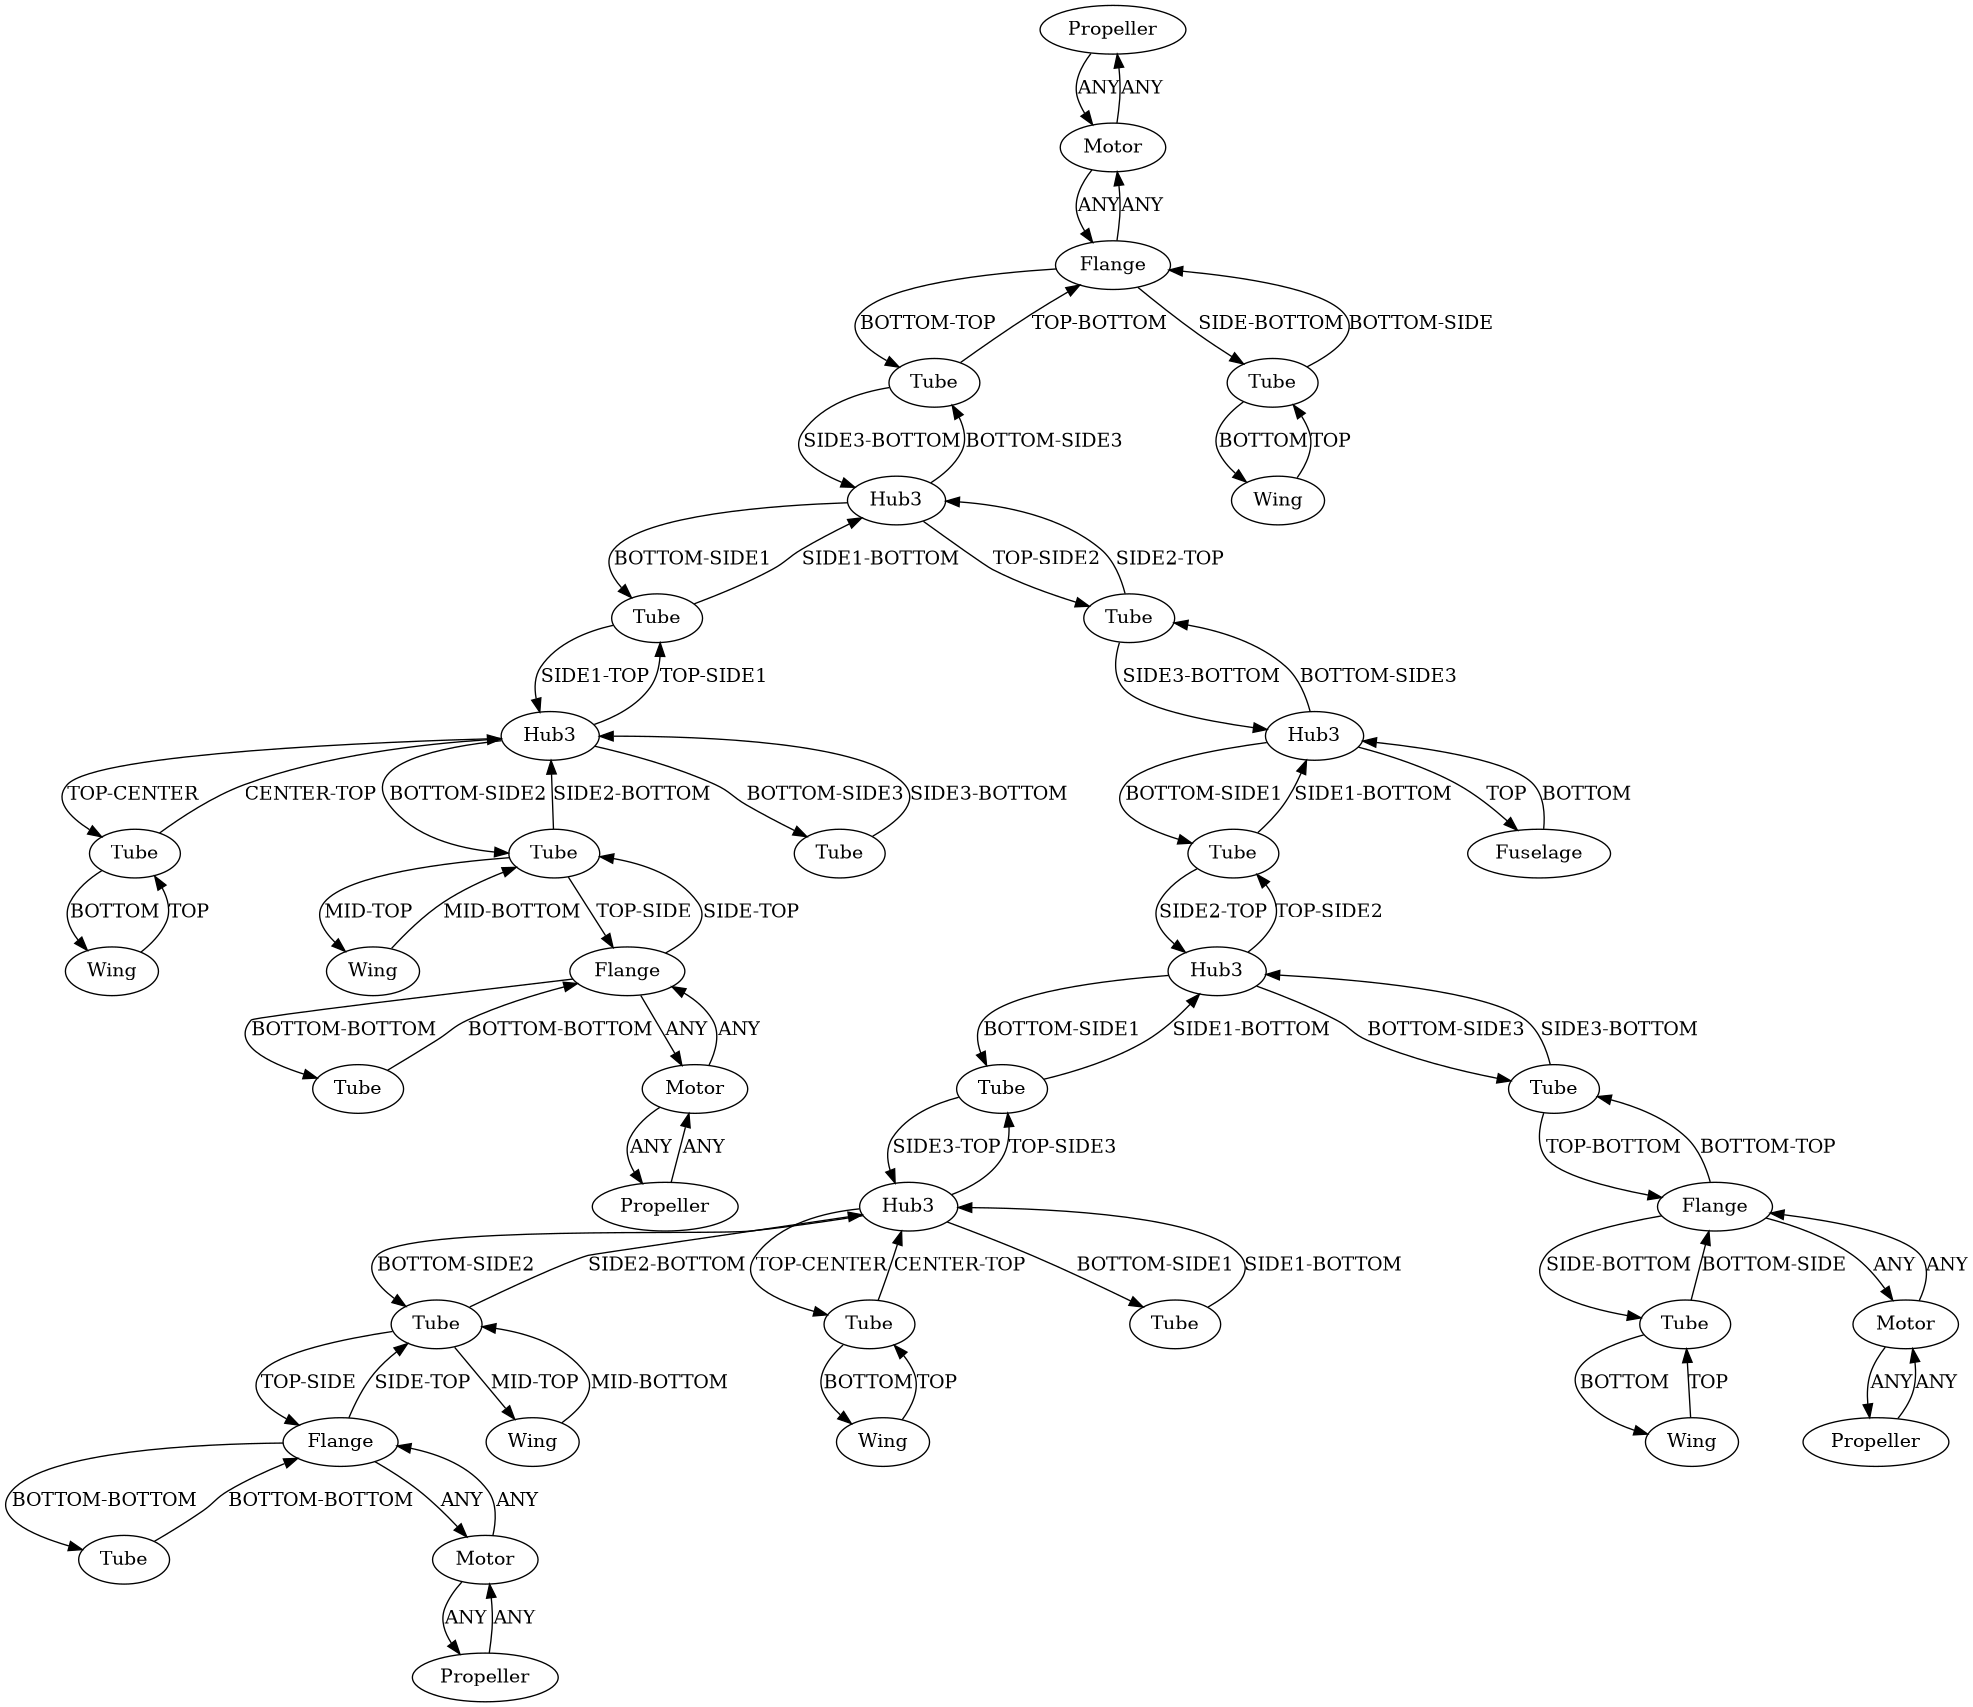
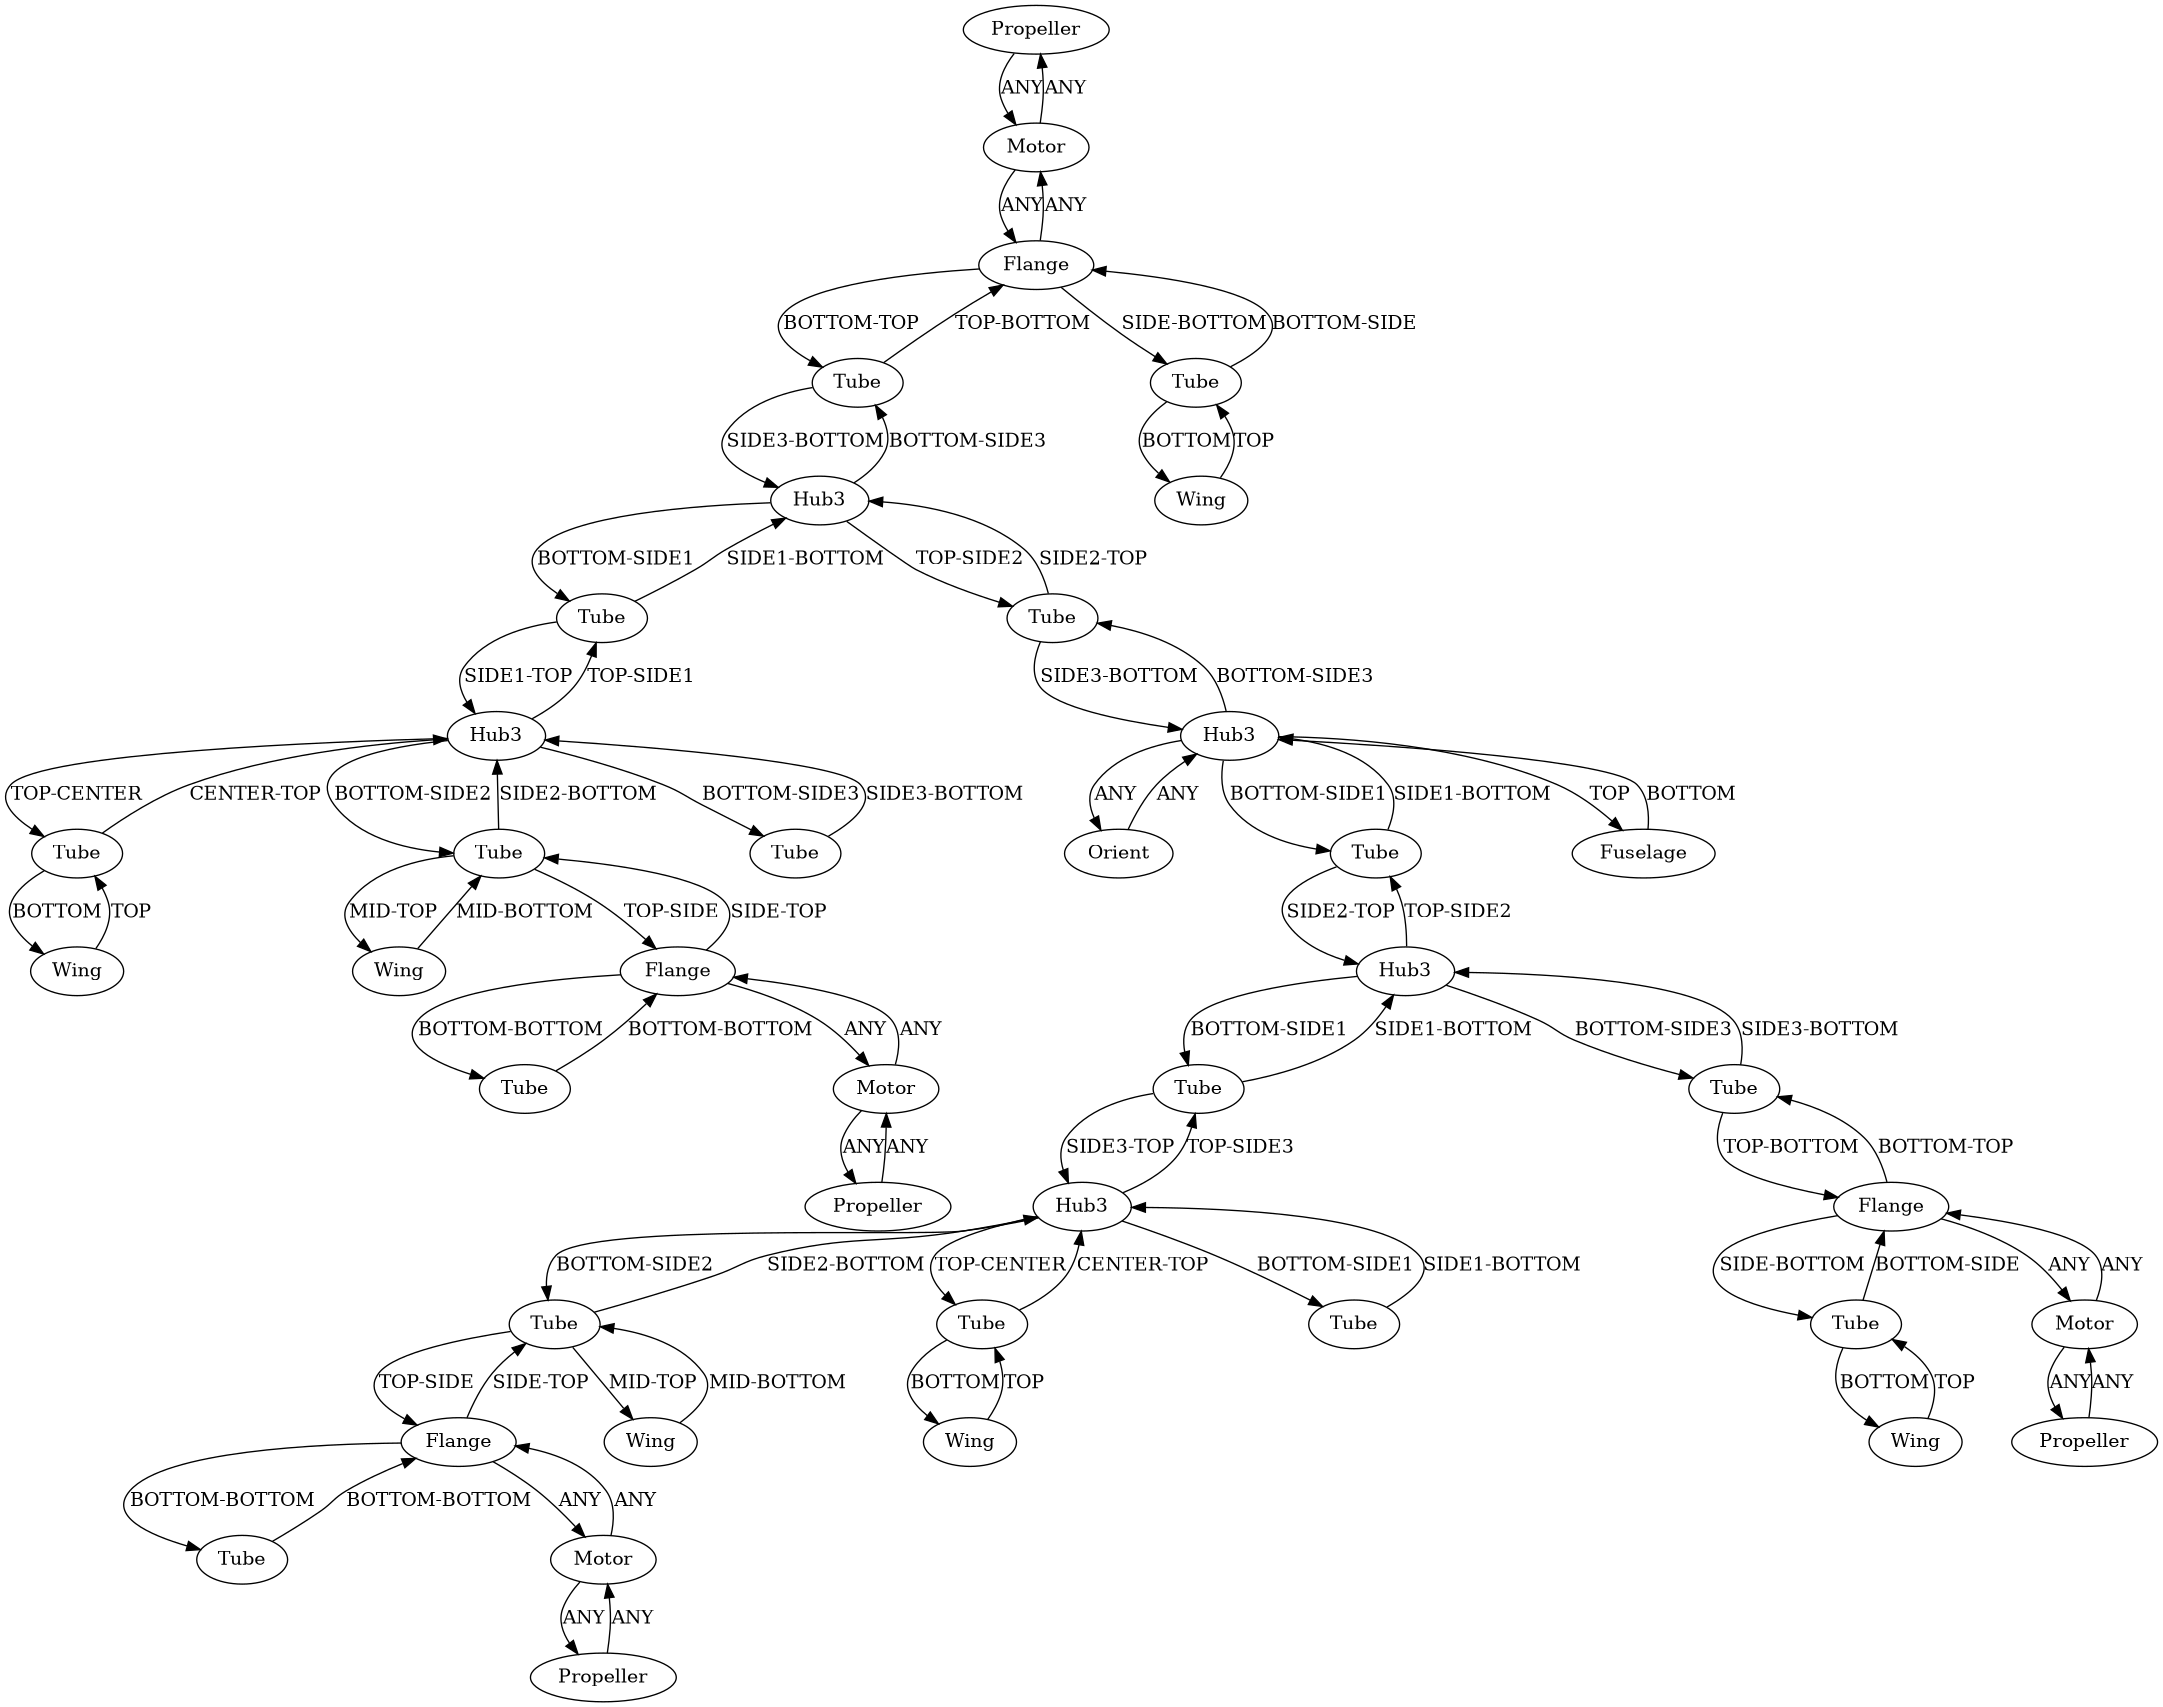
  digraph {
    n1 [instance=Propeller_instance_1 label=Propeller]
    n2 [instance=Motor_instance_1 label=Motor]
    n3 [instance=Tube_instance_1 label=Tube]
    n4 [instance=Flange_instance_1 label=Flange]
    n5 [instance=Hub3_instance_2 label=Hub3]
+   n6 [instance=Orient label=Orient]
    n7 [instance=Hub3_instance_3 label=Hub3]
    n8 [instance=Wing_instance_1 label=Wing]
    n9 [instance=Tube_instance_16 label=Tube]
    n10 [instance=Tube_instance_2 label=Tube]
    n11 [instance=Flange_instance_2 label=Flange]
    n12 [instance=Wing_instance_4 label=Wing]
    n13 [instance=Tube_instance_3 label=Tube]
    n14 [instance=Hub3_instance_1 label=Hub3]
    n15 [instance=Hub3_instance_4 label=Hub3]
    n16 [instance=Wing_instance_2 label=Wing]
    n17 [instance=Tube_instance_5 label=Tube]
    n18 [instance=Tube_instance_4 label=Tube]
    n19 [instance=Hub3_instance_5 label=Hub3]
    n20 [instance=Tube_instance_10 label=Tube]
    n21 [instance=Motor_instance_2 label=Motor]
    n22 [instance=Tube_instance_15 label=Tube]
    n23 [instance=Flange_instance_3 label=Flange]
    n24 [instance=Propeller_instance_2 label=Propeller]
    n25 [instance=Tube_instance_6 label=Tube]
    n26 [instance=Flange_instance_4 label=Flange]
    n27 [instance=Tube_instance_8 label=Tube]
    n28 [instance=Tube_instance_9 label=Tube]
    n29 [instance=Tube_instance_14 label=Tube]
    n30 [instance=Wing_instance_3 label=Wing]
    n31 [instance=Tube_instance_11 label=Tube]
    n32 [instance=Tube_instance_13 label=Tube]
    n33 [instance=Motor_instance_4 label=Motor]
    n34 [instance=Tube_instance_7 label=Tube]
    n35 [instance=Propeller_instance_3 label=Propeller]
    n36 [instance=Wing_instance_5 label=Wing]
    n37 [instance=Propeller_instance_4 label=Propeller]
    n38 [instance=Motor_instance_3 label=Motor]
    n39 [instance=Wing_instance_6 label=Wing]
    n40 [instance=Fuselage_instance_1 label=Fuselage]
    n41 [instance=Tube_instance_12 label=Tube]
    n1 -> n2 [label=ANY]
    n2 -> n1 [label=ANY]
    n2 -> n4 [label=ANY]
    n3 -> n4 [label="TOP-BOTTOM"]
    n3 -> n5 [label="SIDE3-BOTTOM"]
    n4 -> n2 [label=ANY]
    n4 -> n3 [label="BOTTOM-TOP"]
    n4 -> n20 [label="SIDE-BOTTOM"]
    n5 -> n3 [label="BOTTOM-SIDE3"]
    n5 -> n18 [label="BOTTOM-SIDE1"]
    n5 -> n31 [label="TOP-SIDE2"]
+   n6 -> n7 [label=ANY]
+   n7 -> n6 [label=ANY]
    n7 -> n31 [label="BOTTOM-SIDE3"]
    n7 -> n34 [label="BOTTOM-SIDE1"]
    n7 -> n40 [label=TOP]
    n8 -> n9 [label=TOP]
    n9 -> n8 [label=BOTTOM]
    n9 -> n19 [label="CENTER-TOP"]
    n10 -> n11 [label="BOTTOM-SIDE"]
    n10 -> n12 [label=BOTTOM]
    n11 -> n10 [label="SIDE-BOTTOM"]
    n11 -> n21 [label=ANY]
    n11 -> n22 [label="BOTTOM-TOP"]
    n12 -> n10 [label=TOP]
    n13 -> n14 [label="SIDE3-TOP"]
    n13 -> n15 [label="SIDE1-BOTTOM"]
    n14 -> n13 [label="TOP-SIDE3"]
    n14 -> n27 [label="BOTTOM-SIDE2"]
    n14 -> n28 [label="TOP-CENTER"]
    n14 -> n29 [label="BOTTOM-SIDE1"]
    n15 -> n13 [label="BOTTOM-SIDE1"]
    n15 -> n22 [label="BOTTOM-SIDE3"]
    n15 -> n34 [label="TOP-SIDE2"]
    n16 -> n17 [label="MID-BOTTOM"]
    n17 -> n16 [label="MID-TOP"]
    n17 -> n19 [label="SIDE2-BOTTOM"]
    n17 -> n23 [label="TOP-SIDE"]
    n18 -> n5 [label="SIDE1-BOTTOM"]
    n18 -> n19 [label="SIDE1-TOP"]
    n19 -> n9 [label="TOP-CENTER"]
    n19 -> n17 [label="BOTTOM-SIDE2"]
    n19 -> n18 [label="TOP-SIDE1"]
    n19 -> n41 [label="BOTTOM-SIDE3"]
    n20 -> n4 [label="BOTTOM-SIDE"]
    n20 -> n39 [label=BOTTOM]
    n21 -> n11 [label=ANY]
    n21 -> n24 [label=ANY]
    n22 -> n11 [label="TOP-BOTTOM"]
    n22 -> n15 [label="SIDE3-BOTTOM"]
    n23 -> n17 [label="SIDE-TOP"]
    n23 -> n32 [label="BOTTOM-BOTTOM"]
    n23 -> n33 [label=ANY]
    n24 -> n21 [label=ANY]
    n25 -> n26 [label="BOTTOM-BOTTOM"]
    n26 -> n25 [label="BOTTOM-BOTTOM"]
    n26 -> n27 [label="SIDE-TOP"]
    n26 -> n38 [label=ANY]
    n27 -> n14 [label="SIDE2-BOTTOM"]
    n27 -> n26 [label="TOP-SIDE"]
    n27 -> n36 [label="MID-TOP"]
    n28 -> n14 [label="CENTER-TOP"]
    n28 -> n30 [label=BOTTOM]
    n29 -> n14 [label="SIDE1-BOTTOM"]
    n30 -> n28 [label=TOP]
    n31 -> n5 [label="SIDE2-TOP"]
    n31 -> n7 [label="SIDE3-BOTTOM"]
    n32 -> n23 [label="BOTTOM-BOTTOM"]
    n33 -> n23 [label=ANY]
    n33 -> n35 [label=ANY]
    n34 -> n7 [label="SIDE1-BOTTOM"]
    n34 -> n15 [label="SIDE2-TOP"]
    n35 -> n33 [label=ANY]
    n36 -> n27 [label="MID-BOTTOM"]
    n37 -> n38 [label=ANY]
    n38 -> n26 [label=ANY]
    n38 -> n37 [label=ANY]
    n39 -> n20 [label=TOP]
    n40 -> n7 [label=BOTTOM]
    n41 -> n19 [label="SIDE3-BOTTOM"]
  }
